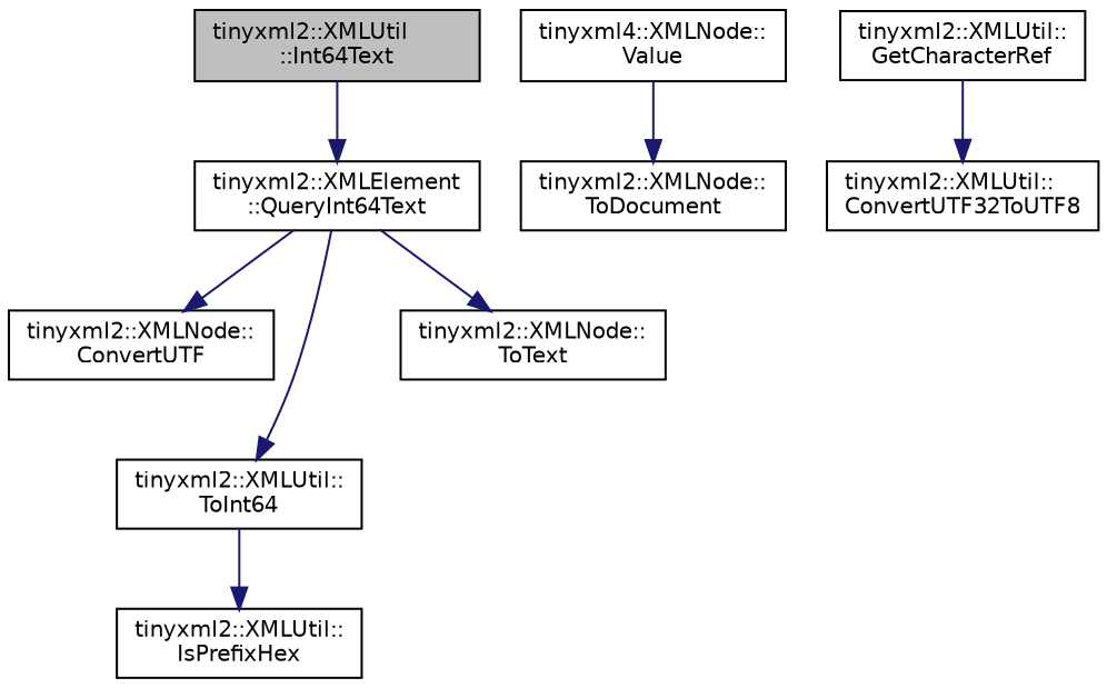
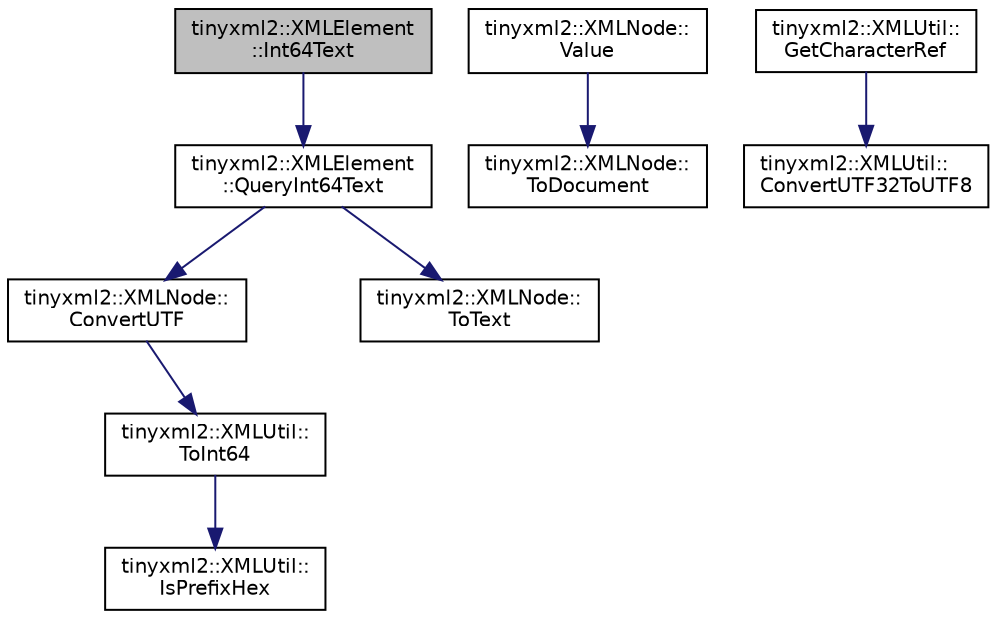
  digraph {
    rankdir=TB
    node [color=black fillcolor=white fontname=Helvetica fontsize=10 shape=record style=filled]
    edge [color=midnightblue fontname=Helvetica fontsize=10 labelfontname=Helvetica labelfontsize=10 style=solid]
-   n1 [fillcolor=grey75 fontcolor=black height=0.2 label="tinyxml2::XMLUtil\l::Int64Text" width=0.4]
+   n1 [fillcolor=grey75 fontcolor=black height=0.2 label="tinyxml2::XMLElement\l::Int64Text" width=0.4]
    n2 [height=0.2 label="tinyxml2::XMLElement\l::QueryInt64Text" width=0.4]
    n3 [height=0.2 label="tinyxml2::XMLNode::\lConvertUTF" width=0.4]
    n4 [height=0.2 label="tinyxml2::XMLUtil::\lToInt64" width=0.4]
    n5 [height=0.2 label="tinyxml2::XMLNode::\lToText" width=0.4]
    n6 [height=0.2 label="tinyxml2::XMLUtil::\lIsPrefixHex" width=0.4]
-   n7 [height=0.2 label="tinyxml4::XMLNode::\lValue" width=0.4]
+   n7 [height=0.2 label="tinyxml2::XMLNode::\lValue" width=0.4]
    n8 [height=0.2 label="tinyxml2::XMLNode::\lToDocument" width=0.4]
    n9 [height=0.2 label="tinyxml2::XMLUtil::\lGetCharacterRef" width=0.4]
    n10 [height=0.2 label="tinyxml2::XMLUtil::\lConvertUTF32ToUTF8" width=0.4]
    n1 -> n2
    n2 -> n3
-   n2 -> n4
+   n3 -> n4
    n2 -> n5
    n4 -> n6
    n7 -> n8
    n9 -> n10
  }
